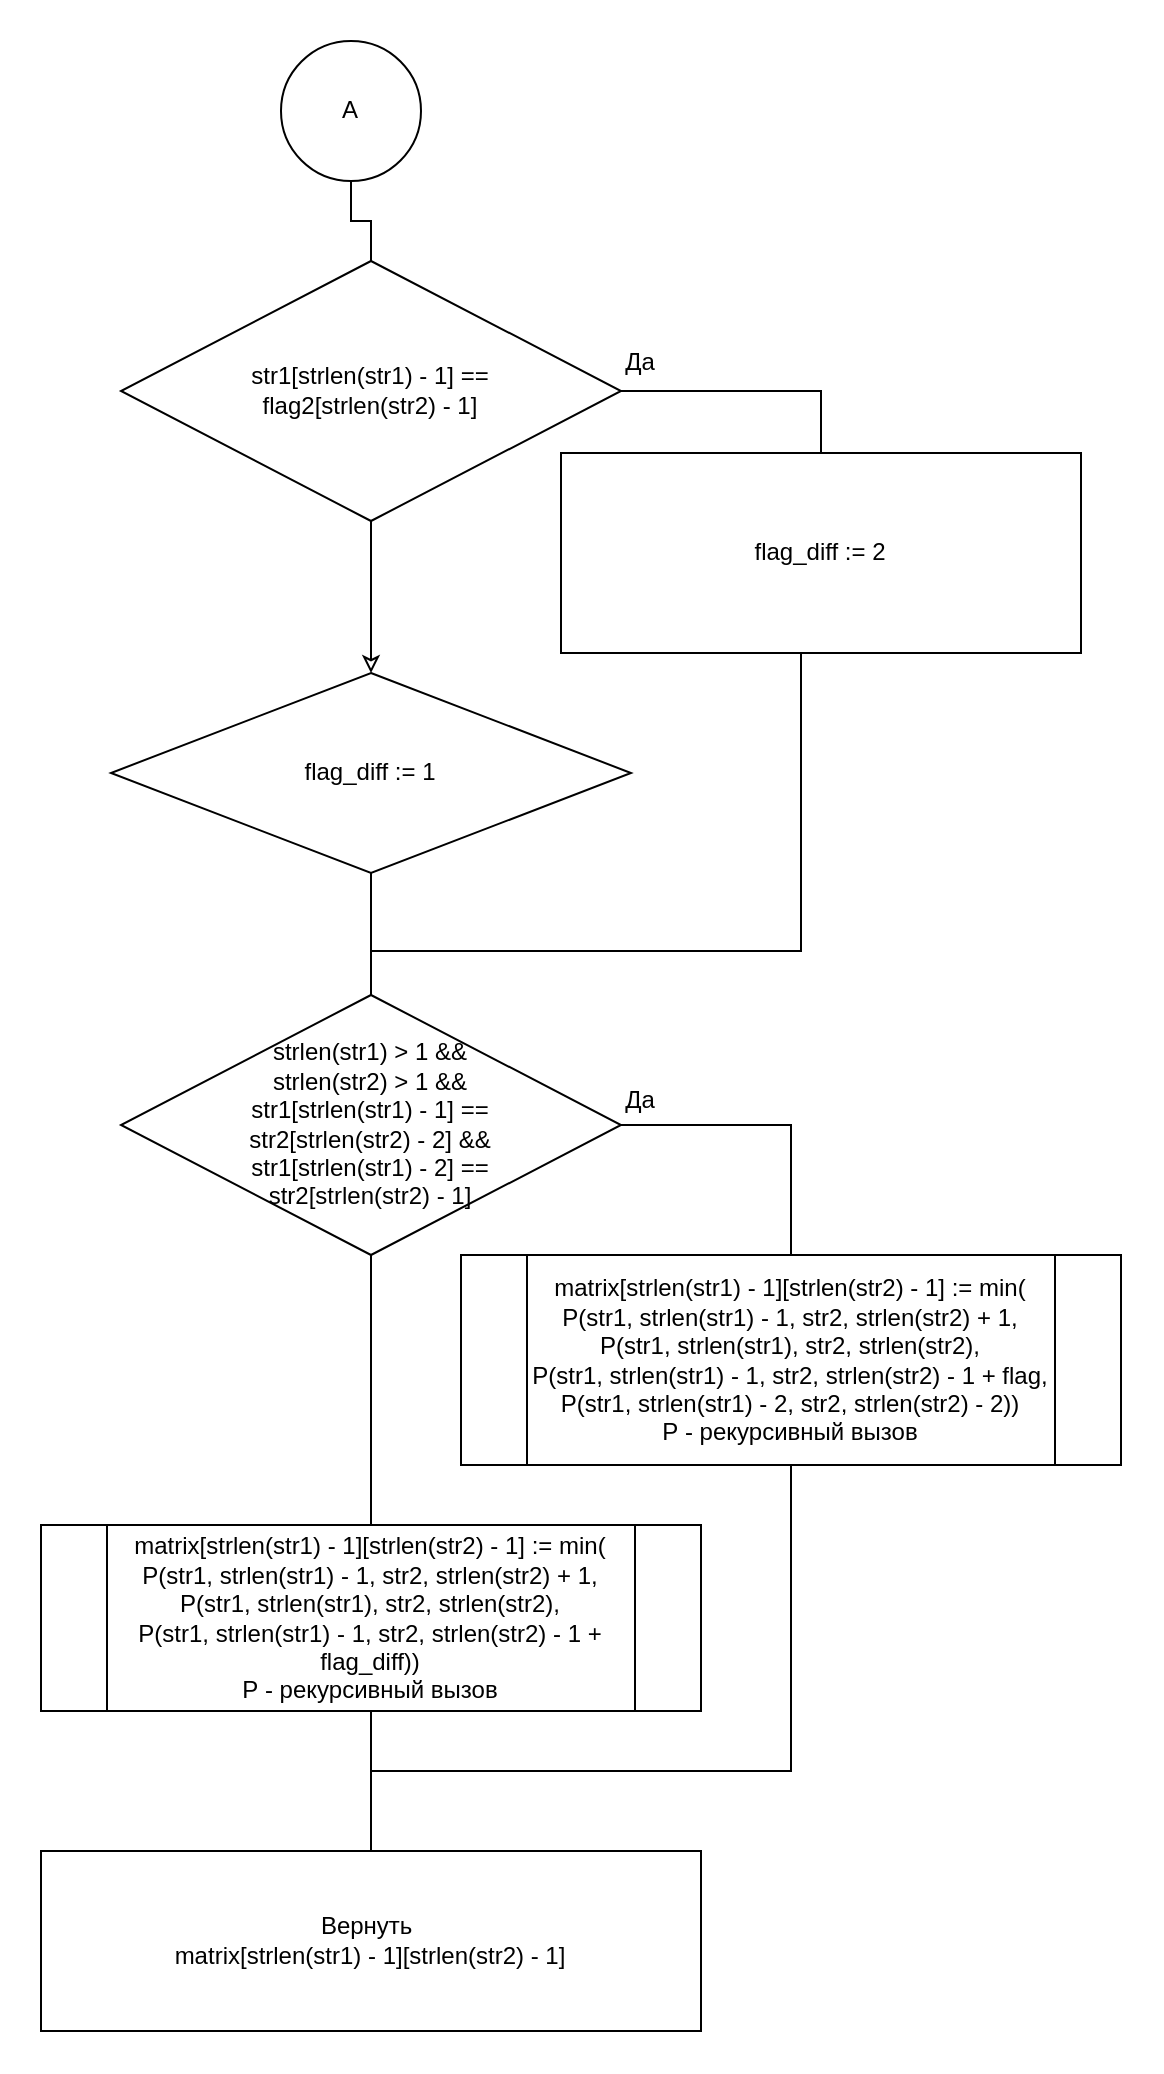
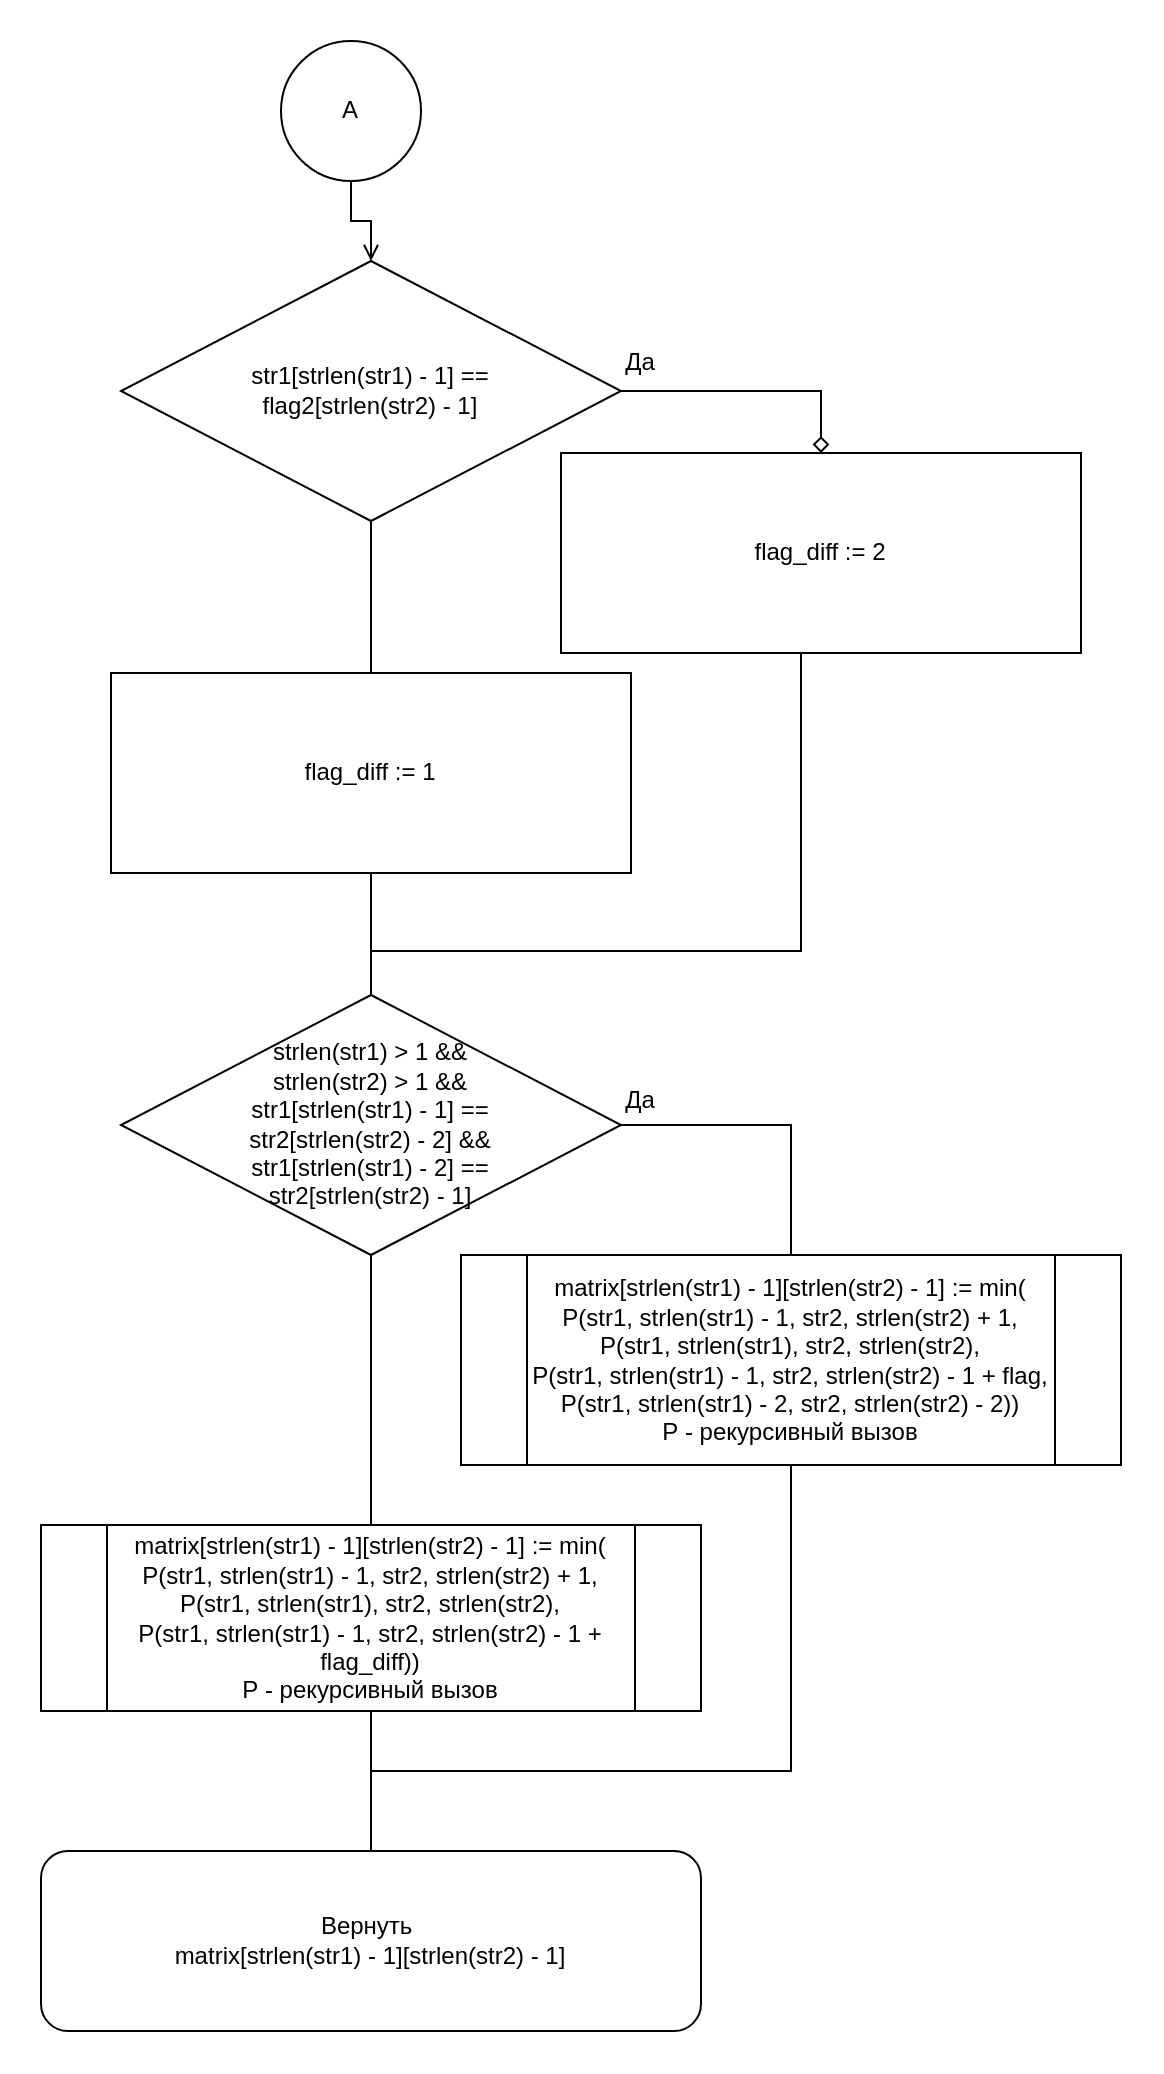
  <mxCell id="0" />
  <mxCell id="1" parent="0" />
  <mxCell id="2" style="edgeStyle=orthogonalEdgeStyle;rounded=0;orthogonalLoop=1;jettySize=auto;html=1;exitX=1;exitY=0.5;exitDx=0;exitDy=0;entryX=0.5;entryY=0;entryDx=0;entryDy=0;endArrow=none;endFill=0;" edge="1" parent="1" source="4" target="7"><mxGeometry relative="1" as="geometry"><mxPoint x="270" y="1062" as="targetPoint" /></mxGeometry></mxCell>
  <mxCell id="3" style="edgeStyle=orthogonalEdgeStyle;rounded=0;orthogonalLoop=1;jettySize=auto;html=1;exitX=0.5;exitY=1;exitDx=0;exitDy=0;entryX=0.5;entryY=0;entryDx=0;entryDy=0;endArrow=none;endFill=0;" edge="1" parent="1" source="4" target="11"><mxGeometry relative="1" as="geometry" /></mxCell>
  <mxCell id="4" value="strlen(str1) &amp;gt; 1 &amp;amp;&amp;amp;&lt;br&gt;strlen(str2) &amp;gt; 1 &amp;amp;&amp;amp;&lt;br&gt;str1[strlen(str1) - 1] ==&lt;br&gt;str2[strlen(str2) - 2] &amp;amp;&amp;amp;&lt;br&gt;str1[strlen(str1) - 2] ==&lt;br&gt;str2[strlen(str2) - 1]" style="rhombus;whiteSpace=wrap;html=1;shadow=0;" vertex="1" parent="1"><mxGeometry x="60" y="497" width="250" height="130" as="geometry" /></mxCell>
  <mxCell id="5" value="Да" style="text;html=1;strokeColor=none;fillColor=none;align=center;verticalAlign=middle;whiteSpace=wrap;rounded=0;shadow=0;" vertex="1" parent="1"><mxGeometry x="290" y="535" width="60" height="30" as="geometry" /></mxCell>
  <mxCell id="6" style="edgeStyle=orthogonalEdgeStyle;rounded=0;orthogonalLoop=1;jettySize=auto;html=1;exitX=0.5;exitY=1;exitDx=0;exitDy=0;entryX=0.5;entryY=0;entryDx=0;entryDy=0;endArrow=none;endFill=0;" edge="1" parent="1" source="7" target="20"><mxGeometry relative="1" as="geometry"><Array as="points"><mxPoint x="395" y="885" /><mxPoint x="185" y="885" /></Array></mxGeometry></mxCell>
  <mxCell id="7" value="matrix[strlen(str1) - 1][strlen(str2) - 1] :=&amp;nbsp;min(&lt;br&gt;Р(str1, strlen(str1) - 1, str2, strlen(str2) + 1,&lt;br&gt;Р(str1, strlen(str1), str2, strlen(str2),&lt;br&gt;Р(str1, strlen(str1) - 1, str2, strlen(str2) - 1 + flag,&lt;br&gt;Р(str1, strlen(str1) - 2, str2, strlen(str2) - 2))&lt;br&gt;Р - рекурсивный вызов" style="shape=process;whiteSpace=wrap;html=1;backgroundOutline=1;" vertex="1" parent="1"><mxGeometry x="230" y="627" width="330" height="105" as="geometry" /></mxCell>
- <mxCell id="8" style="edgeStyle=orthogonalEdgeStyle;rounded=0;orthogonalLoop=1;jettySize=auto;html=1;exitX=0.5;exitY=1;exitDx=0;exitDy=0;entryX=0.5;entryY=0;entryDx=0;entryDy=0;endArrow=none;endFill=0;" edge="1" parent="1" source="9" target="14"><mxGeometry relative="1" as="geometry" /></mxCell>
+ <mxCell id="8" style="edgeStyle=orthogonalEdgeStyle;rounded=0;orthogonalLoop=1;jettySize=auto;html=1;exitX=0.5;exitY=1;exitDx=0;exitDy=0;entryX=0.5;entryY=0;entryDx=0;entryDy=0;endArrow=open;endFill=0;" edge="1" parent="1" source="9" target="14"><mxGeometry relative="1" as="geometry" /></mxCell>
  <mxCell id="9" value="А" style="ellipse;whiteSpace=wrap;html=1;aspect=fixed;" vertex="1" parent="1"><mxGeometry x="140" y="20" width="70" height="70" as="geometry" /></mxCell>
  <mxCell id="10" style="edgeStyle=orthogonalEdgeStyle;rounded=0;orthogonalLoop=1;jettySize=auto;html=1;exitX=0.5;exitY=1;exitDx=0;exitDy=0;entryX=0.5;entryY=0;entryDx=0;entryDy=0;endArrow=none;endFill=0;" edge="1" parent="1" source="11" target="20"><mxGeometry relative="1" as="geometry" /></mxCell>
  <mxCell id="11" value="matrix[strlen(str1) - 1][strlen(str2) - 1] :=&amp;nbsp;min(&lt;br&gt;Р(str1, strlen(str1) - 1, str2, strlen(str2) + 1,&lt;br&gt;Р(str1, strlen(str1), str2, strlen(str2),&lt;br&gt;Р(str1, strlen(str1) - 1, str2, strlen(str2) - 1 + flag_diff))&lt;br&gt;Р - рекурсивный вызов" style="shape=process;whiteSpace=wrap;html=1;backgroundOutline=1;" vertex="1" parent="1"><mxGeometry x="20" y="762" width="330" height="93" as="geometry" /></mxCell>
- <mxCell id="12" style="edgeStyle=orthogonalEdgeStyle;rounded=0;orthogonalLoop=1;jettySize=auto;html=1;exitX=1;exitY=0.5;exitDx=0;exitDy=0;entryX=0.5;entryY=0;entryDx=0;entryDy=0;endArrow=none;endFill=0;" edge="1" parent="1" source="14" target="17"><mxGeometry relative="1" as="geometry" /></mxCell>
- <mxCell id="13" value="" style="edgeStyle=orthogonalEdgeStyle;rounded=0;orthogonalLoop=1;jettySize=auto;html=1;endArrow=classic;endFill=0;" edge="1" parent="1" source="14" target="19"><mxGeometry relative="1" as="geometry" /></mxCell>
+ <mxCell id="12" style="edgeStyle=orthogonalEdgeStyle;rounded=0;orthogonalLoop=1;jettySize=auto;html=1;exitX=1;exitY=0.5;exitDx=0;exitDy=0;entryX=0.5;entryY=0;entryDx=0;entryDy=0;endArrow=diamond;endFill=0;" edge="1" parent="1" source="14" target="17"><mxGeometry relative="1" as="geometry" /></mxCell>
+ <mxCell id="13" value="" style="edgeStyle=orthogonalEdgeStyle;rounded=0;orthogonalLoop=1;jettySize=auto;html=1;endArrow=none;endFill=0;" edge="1" parent="1" source="14" target="19"><mxGeometry relative="1" as="geometry" /></mxCell>
  <mxCell id="14" value="&lt;div&gt;str1[strlen(str1) - 1] ==&lt;/div&gt;&lt;div&gt;flag2[strlen(str2) - 1]&lt;/div&gt;" style="rhombus;whiteSpace=wrap;html=1;shadow=0;" vertex="1" parent="1"><mxGeometry x="60" y="130" width="250" height="130" as="geometry" /></mxCell>
  <mxCell id="15" value="Да" style="text;html=1;strokeColor=none;fillColor=none;align=center;verticalAlign=middle;whiteSpace=wrap;rounded=0;shadow=0;" vertex="1" parent="1"><mxGeometry x="290" y="166" width="60" height="30" as="geometry" /></mxCell>
  <mxCell id="16" style="edgeStyle=orthogonalEdgeStyle;rounded=0;orthogonalLoop=1;jettySize=auto;html=1;exitX=0.5;exitY=1;exitDx=0;exitDy=0;entryX=0.5;entryY=0;entryDx=0;entryDy=0;endArrow=none;endFill=0;" edge="1" parent="1" source="17" target="4"><mxGeometry relative="1" as="geometry"><Array as="points"><mxPoint x="400" y="475" /><mxPoint x="185" y="475" /></Array></mxGeometry></mxCell>
  <mxCell id="17" value="flag_diff := 2" style="rounded=0;whiteSpace=wrap;html=1;" vertex="1" parent="1"><mxGeometry x="280" y="226" width="260" height="100" as="geometry" /></mxCell>
  <mxCell id="18" style="edgeStyle=orthogonalEdgeStyle;rounded=0;orthogonalLoop=1;jettySize=auto;html=1;exitX=0.5;exitY=1;exitDx=0;exitDy=0;entryX=0.5;entryY=0;entryDx=0;entryDy=0;endArrow=none;endFill=0;" edge="1" parent="1" source="19" target="4"><mxGeometry relative="1" as="geometry"><Array as="points"><mxPoint x="185" y="436" /></Array></mxGeometry></mxCell>
- <mxCell id="19" value="flag_diff := 1" style="rhombus;whiteSpace=wrap;html=1;" vertex="1" parent="1"><mxGeometry x="55" y="336" width="260" height="100" as="geometry" /></mxCell>
- <mxCell id="20" value="Вернуть&amp;nbsp;&lt;br&gt;matrix[strlen(str1) - 1][strlen(str2) - 1]" style="rounded=0;whiteSpace=wrap;html=1;" vertex="1" parent="1"><mxGeometry x="20" y="925" width="330" height="90" as="geometry" /></mxCell>
+ <mxCell id="19" value="flag_diff := 1" style="rounded=0;whiteSpace=wrap;html=1;" vertex="1" parent="1"><mxGeometry x="55" y="336" width="260" height="100" as="geometry" /></mxCell>
+ <mxCell id="20" value="Вернуть&amp;nbsp;&lt;br&gt;matrix[strlen(str1) - 1][strlen(str2) - 1]" style="whiteSpace=wrap;html=1;rounded=1;" vertex="1" parent="1"><mxGeometry x="20" y="925" width="330" height="90" as="geometry" /></mxCell>
